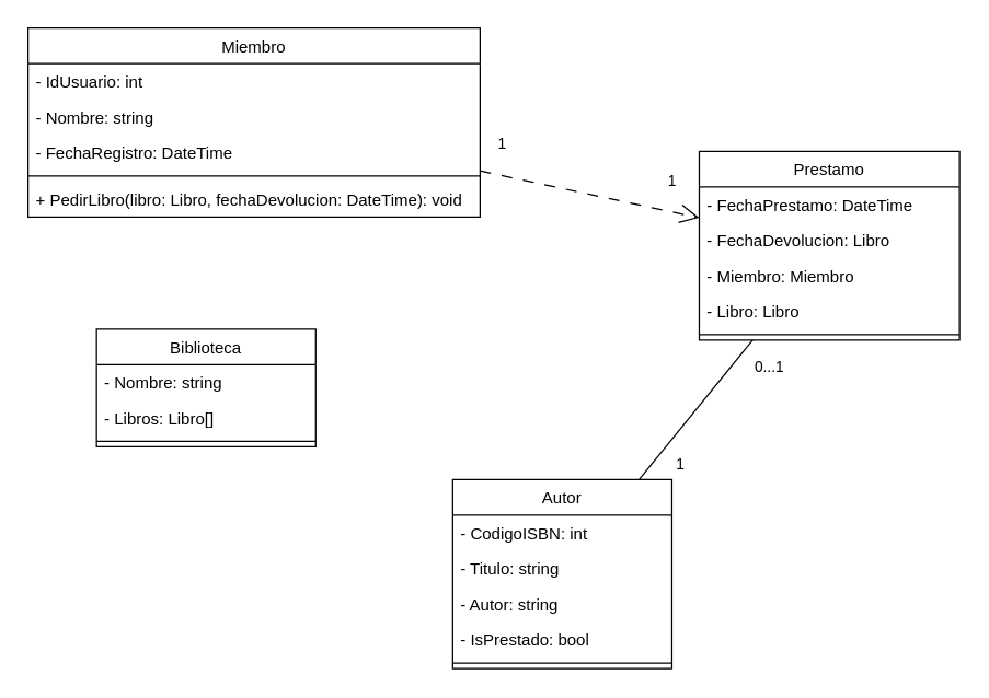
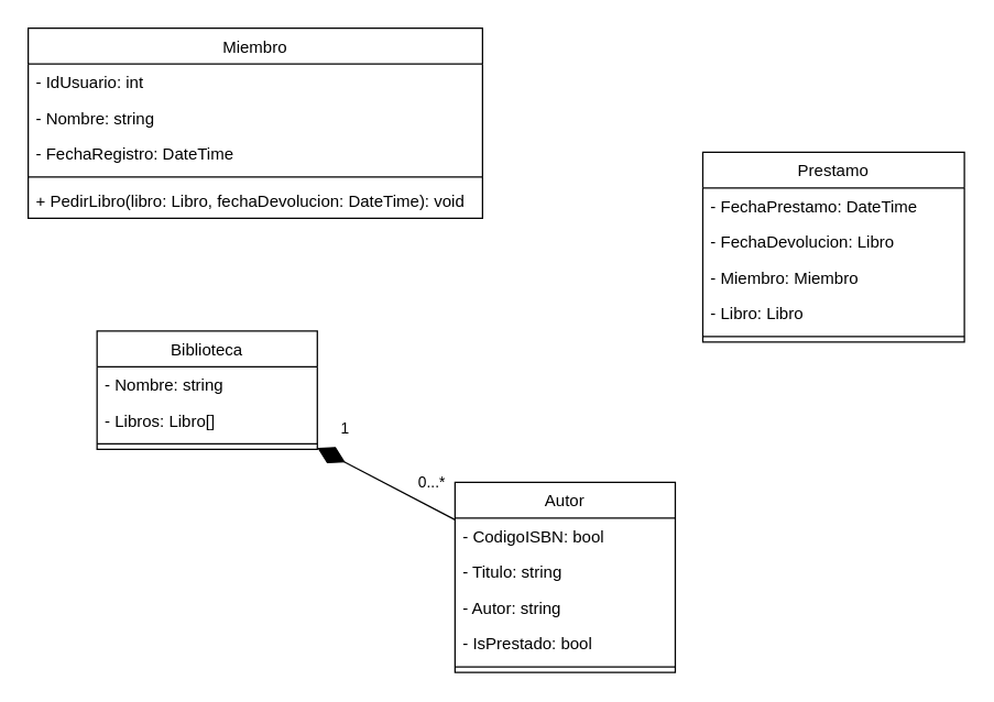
  <mxCell id="0" />
  <mxCell id="1" parent="0" />
- <mxCell id="2" style="rounded=0;orthogonalLoop=1;jettySize=auto;html=1;endArrow=open;endFill=0;dashed=1;startArrow=none;startFill=0;endSize=12;dashPattern=8 8;" edge="1" parent="1" source="5" target="14"><mxGeometry relative="1" as="geometry" /></mxCell>
- <mxCell id="3" value="1" style="edgeLabel;html=1;align=center;verticalAlign=middle;resizable=0;points=[];" vertex="1" connectable="0" parent="2"><mxGeometry x="-0.815" y="3" relative="1" as="geometry"><mxPoint y="-20" as="offset" /></mxGeometry></mxCell>
- <mxCell id="4" value="1" style="edgeLabel;html=1;align=center;verticalAlign=middle;resizable=0;points=[];" vertex="1" connectable="0" parent="2"><mxGeometry x="0.785" y="-1" relative="1" as="geometry"><mxPoint x="-3" y="-24" as="offset" /></mxGeometry></mxCell>
  <mxCell id="5" value="Miembro" style="swimlane;fontStyle=0;align=center;verticalAlign=top;childLayout=stackLayout;horizontal=1;startSize=26;horizontalStack=0;resizeParent=1;resizeLast=0;collapsible=1;marginBottom=0;rounded=0;shadow=0;strokeWidth=1;" parent="1" vertex="1"><mxGeometry x="20" y="20" width="330" height="138" as="geometry"><mxRectangle x="340" y="380" width="170" height="26" as="alternateBounds" /></mxGeometry></mxCell>
  <mxCell id="6" value="- IdUsuario: int" style="text;align=left;verticalAlign=top;spacingLeft=4;spacingRight=4;overflow=hidden;rotatable=0;points=[[0,0.5],[1,0.5]];portConstraint=eastwest;" vertex="1" parent="5"><mxGeometry y="26" width="330" height="26" as="geometry" /></mxCell>
  <mxCell id="7" value="- Nombre: string" style="text;align=left;verticalAlign=top;spacingLeft=4;spacingRight=4;overflow=hidden;rotatable=0;points=[[0,0.5],[1,0.5]];portConstraint=eastwest;" parent="5" vertex="1"><mxGeometry y="52" width="330" height="26" as="geometry" /></mxCell>
  <mxCell id="8" value="- FechaRegistro: DateTime" style="text;align=left;verticalAlign=top;spacingLeft=4;spacingRight=4;overflow=hidden;rotatable=0;points=[[0,0.5],[1,0.5]];portConstraint=eastwest;" vertex="1" parent="5"><mxGeometry y="78" width="330" height="26" as="geometry" /></mxCell>
  <mxCell id="9" value="" style="line;html=1;strokeWidth=1;align=left;verticalAlign=middle;spacingTop=-1;spacingLeft=3;spacingRight=3;rotatable=0;labelPosition=right;points=[];portConstraint=eastwest;" parent="5" vertex="1"><mxGeometry y="104" width="330" height="8" as="geometry" /></mxCell>
  <mxCell id="10" value="+ PedirLibro(libro: Libro, fechaDevolucion: DateTime): void" style="text;align=left;verticalAlign=top;spacingLeft=4;spacingRight=4;overflow=hidden;rotatable=0;points=[[0,0.5],[1,0.5]];portConstraint=eastwest;" vertex="1" parent="5"><mxGeometry y="112" width="330" height="26" as="geometry" /></mxCell>
- <mxCell id="11" style="rounded=0;orthogonalLoop=1;jettySize=auto;html=1;endArrow=none;endFill=0;" edge="1" parent="1" source="14" target="23"><mxGeometry relative="1" as="geometry" /></mxCell>
- <mxCell id="12" value="0...1" style="edgeLabel;html=1;align=center;verticalAlign=middle;resizable=0;points=[];" vertex="1" connectable="0" parent="11"><mxGeometry x="-0.787" relative="1" as="geometry"><mxPoint x="20" y="9" as="offset" /></mxGeometry></mxCell>
- <mxCell id="13" value="1" style="edgeLabel;html=1;align=center;verticalAlign=middle;resizable=0;points=[];" vertex="1" connectable="0" parent="11"><mxGeometry x="0.76" relative="1" as="geometry"><mxPoint x="20" as="offset" /></mxGeometry></mxCell>
  <mxCell id="14" value="Prestamo" style="swimlane;fontStyle=0;align=center;verticalAlign=top;childLayout=stackLayout;horizontal=1;startSize=26;horizontalStack=0;resizeParent=1;resizeLast=0;collapsible=1;marginBottom=0;rounded=0;shadow=0;strokeWidth=1;" vertex="1" parent="1"><mxGeometry x="510" y="110" width="190" height="138" as="geometry"><mxRectangle x="340" y="380" width="170" height="26" as="alternateBounds" /></mxGeometry></mxCell>
  <mxCell id="15" value="- FechaPrestamo: DateTime" style="text;align=left;verticalAlign=top;spacingLeft=4;spacingRight=4;overflow=hidden;rotatable=0;points=[[0,0.5],[1,0.5]];portConstraint=eastwest;" vertex="1" parent="14"><mxGeometry y="26" width="190" height="26" as="geometry" /></mxCell>
  <mxCell id="16" value="- FechaDevolucion: Libro" style="text;align=left;verticalAlign=top;spacingLeft=4;spacingRight=4;overflow=hidden;rotatable=0;points=[[0,0.5],[1,0.5]];portConstraint=eastwest;" vertex="1" parent="14"><mxGeometry y="52" width="190" height="26" as="geometry" /></mxCell>
  <mxCell id="17" value="- Miembro: Miembro" style="text;align=left;verticalAlign=top;spacingLeft=4;spacingRight=4;overflow=hidden;rotatable=0;points=[[0,0.5],[1,0.5]];portConstraint=eastwest;" vertex="1" parent="14"><mxGeometry y="78" width="190" height="26" as="geometry" /></mxCell>
  <mxCell id="18" value="- Libro: Libro" style="text;align=left;verticalAlign=top;spacingLeft=4;spacingRight=4;overflow=hidden;rotatable=0;points=[[0,0.5],[1,0.5]];portConstraint=eastwest;" vertex="1" parent="14"><mxGeometry y="104" width="190" height="26" as="geometry" /></mxCell>
  <mxCell id="19" value="" style="line;html=1;strokeWidth=1;align=left;verticalAlign=middle;spacingTop=-1;spacingLeft=3;spacingRight=3;rotatable=0;labelPosition=right;points=[];portConstraint=eastwest;" vertex="1" parent="14"><mxGeometry y="130" width="190" height="8" as="geometry" /></mxCell>
+ <mxCell id="20" style="rounded=0;orthogonalLoop=1;jettySize=auto;html=1;endArrow=diamondThin;endFill=1;endSize=20;" edge="1" parent="1" source="23" target="29"><mxGeometry relative="1" as="geometry" /></mxCell>
+ <mxCell id="21" value="0...*" style="edgeLabel;html=1;align=center;verticalAlign=middle;resizable=0;points=[];" vertex="1" connectable="0" parent="20"><mxGeometry x="-0.827" y="-3" relative="1" as="geometry"><mxPoint x="-10" y="-20" as="offset" /></mxGeometry></mxCell>
+ <mxCell id="22" value="1" style="edgeLabel;html=1;align=center;verticalAlign=middle;resizable=0;points=[];" vertex="1" connectable="0" parent="20"><mxGeometry x="0.834" relative="1" as="geometry"><mxPoint x="11" y="-19" as="offset" /></mxGeometry></mxCell>
  <mxCell id="23" value="Autor" style="swimlane;fontStyle=0;align=center;verticalAlign=top;childLayout=stackLayout;horizontal=1;startSize=26;horizontalStack=0;resizeParent=1;resizeLast=0;collapsible=1;marginBottom=0;rounded=0;shadow=0;strokeWidth=1;" vertex="1" parent="1"><mxGeometry x="330" y="350" width="160" height="138" as="geometry"><mxRectangle x="340" y="380" width="170" height="26" as="alternateBounds" /></mxGeometry></mxCell>
- <mxCell id="24" value="- CodigoISBN: int" style="text;align=left;verticalAlign=top;spacingLeft=4;spacingRight=4;overflow=hidden;rotatable=0;points=[[0,0.5],[1,0.5]];portConstraint=eastwest;" vertex="1" parent="23"><mxGeometry y="26" width="160" height="26" as="geometry" /></mxCell>
+ <mxCell id="24" value="- CodigoISBN: bool" style="text;align=left;verticalAlign=top;spacingLeft=4;spacingRight=4;overflow=hidden;rotatable=0;points=[[0,0.5],[1,0.5]];portConstraint=eastwest;" vertex="1" parent="23"><mxGeometry y="26" width="160" height="26" as="geometry" /></mxCell>
  <mxCell id="25" value="- Titulo: string" style="text;align=left;verticalAlign=top;spacingLeft=4;spacingRight=4;overflow=hidden;rotatable=0;points=[[0,0.5],[1,0.5]];portConstraint=eastwest;" vertex="1" parent="23"><mxGeometry y="52" width="160" height="26" as="geometry" /></mxCell>
  <mxCell id="26" value="- Autor: string" style="text;align=left;verticalAlign=top;spacingLeft=4;spacingRight=4;overflow=hidden;rotatable=0;points=[[0,0.5],[1,0.5]];portConstraint=eastwest;" vertex="1" parent="23"><mxGeometry y="78" width="160" height="26" as="geometry" /></mxCell>
  <mxCell id="27" value="- IsPrestado: bool" style="text;align=left;verticalAlign=top;spacingLeft=4;spacingRight=4;overflow=hidden;rotatable=0;points=[[0,0.5],[1,0.5]];portConstraint=eastwest;" vertex="1" parent="23"><mxGeometry y="104" width="160" height="26" as="geometry" /></mxCell>
  <mxCell id="28" value="" style="line;html=1;strokeWidth=1;align=left;verticalAlign=middle;spacingTop=-1;spacingLeft=3;spacingRight=3;rotatable=0;labelPosition=right;points=[];portConstraint=eastwest;" vertex="1" parent="23"><mxGeometry y="130" width="160" height="8" as="geometry" /></mxCell>
  <mxCell id="29" value="Biblioteca" style="swimlane;fontStyle=0;align=center;verticalAlign=top;childLayout=stackLayout;horizontal=1;startSize=26;horizontalStack=0;resizeParent=1;resizeLast=0;collapsible=1;marginBottom=0;rounded=0;shadow=0;strokeWidth=1;" vertex="1" parent="1"><mxGeometry x="70" y="240" width="160" height="86" as="geometry"><mxRectangle x="340" y="380" width="170" height="26" as="alternateBounds" /></mxGeometry></mxCell>
  <mxCell id="30" value="- Nombre: string" style="text;align=left;verticalAlign=top;spacingLeft=4;spacingRight=4;overflow=hidden;rotatable=0;points=[[0,0.5],[1,0.5]];portConstraint=eastwest;" vertex="1" parent="29"><mxGeometry y="26" width="160" height="26" as="geometry" /></mxCell>
  <mxCell id="31" value="- Libros: Libro[]" style="text;align=left;verticalAlign=top;spacingLeft=4;spacingRight=4;overflow=hidden;rotatable=0;points=[[0,0.5],[1,0.5]];portConstraint=eastwest;" vertex="1" parent="29"><mxGeometry y="52" width="160" height="26" as="geometry" /></mxCell>
  <mxCell id="32" value="" style="line;html=1;strokeWidth=1;align=left;verticalAlign=middle;spacingTop=-1;spacingLeft=3;spacingRight=3;rotatable=0;labelPosition=right;points=[];portConstraint=eastwest;" vertex="1" parent="29"><mxGeometry y="78" width="160" height="8" as="geometry" /></mxCell>
